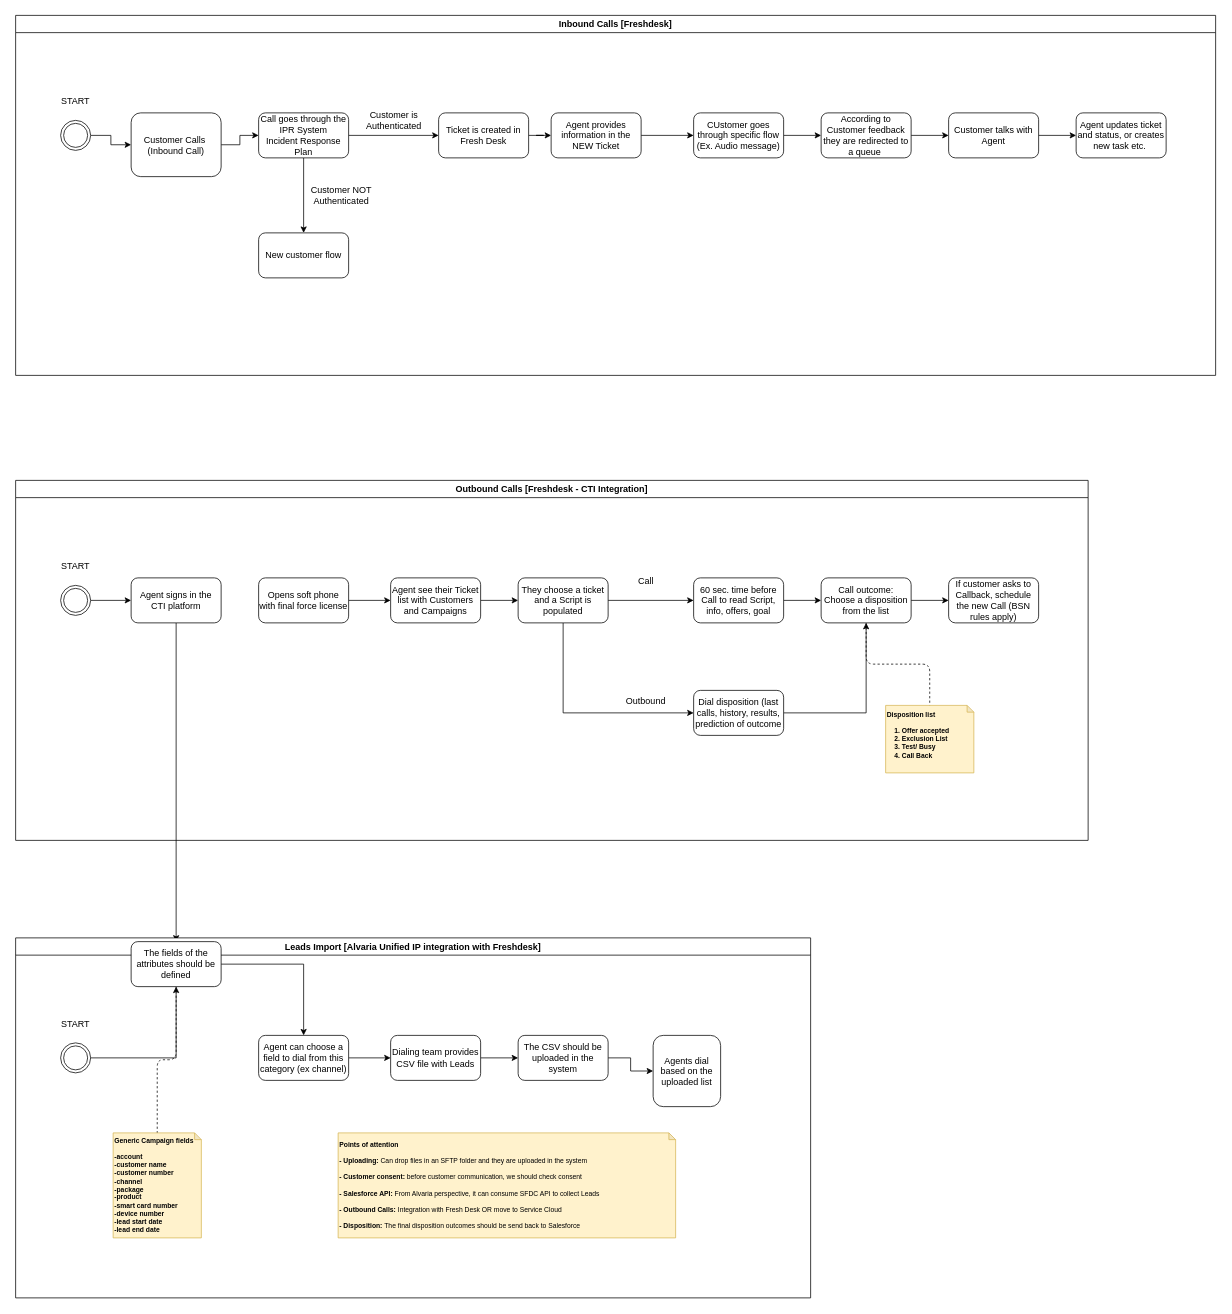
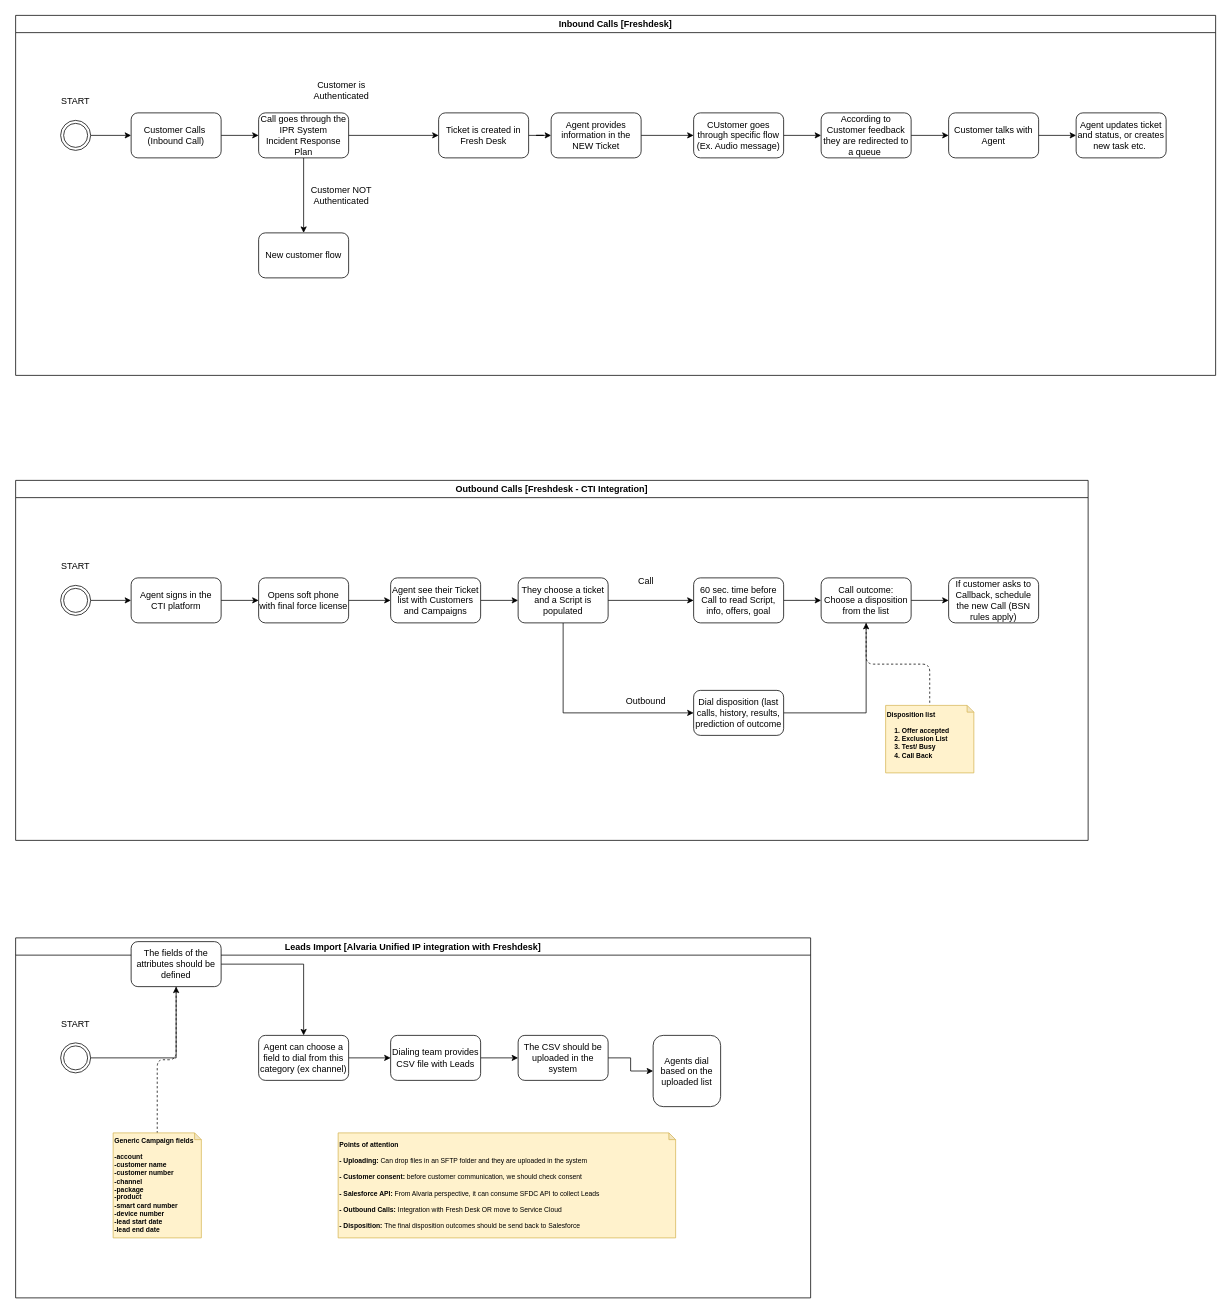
  <mxCell id="0" />
  <mxCell id="1" parent="0" />
  <mxCell id="2" value="Inbound Calls [Freshdesk]" style="swimlane;whiteSpace=wrap;html=1;align=center;" parent="1" vertex="1"><mxGeometry x="20" y="20" width="1600" height="480" as="geometry" /></mxCell>
  <mxCell id="3" style="edgeStyle=orthogonalEdgeStyle;rounded=0;orthogonalLoop=1;jettySize=auto;html=1;" parent="2" source="4" target="7" edge="1"><mxGeometry relative="1" as="geometry" /></mxCell>
- <mxCell id="4" value="Customer Calls&amp;nbsp;&lt;div&gt;(Inbound Call)&lt;/div&gt;" style="rounded=1;whiteSpace=wrap;html=1;" parent="2" vertex="1"><mxGeometry x="154" y="130" width="120" height="85" as="geometry" /></mxCell>
+ <mxCell id="4" value="Customer Calls&amp;nbsp;&lt;div&gt;(Inbound Call)&lt;/div&gt;" style="rounded=1;whiteSpace=wrap;html=1;" parent="2" vertex="1"><mxGeometry x="154" y="130" width="120" height="60" as="geometry" /></mxCell>
  <mxCell id="5" style="edgeStyle=orthogonalEdgeStyle;rounded=0;orthogonalLoop=1;jettySize=auto;html=1;" parent="2" source="7" target="9" edge="1"><mxGeometry relative="1" as="geometry" /></mxCell>
  <mxCell id="6" style="edgeStyle=orthogonalEdgeStyle;rounded=0;orthogonalLoop=1;jettySize=auto;html=1;" parent="2" source="7" target="12" edge="1"><mxGeometry relative="1" as="geometry" /></mxCell>
  <mxCell id="7" value="Call goes through the IPR System&lt;div&gt;Incident Response Plan&lt;/div&gt;" style="rounded=1;whiteSpace=wrap;html=1;" parent="2" vertex="1"><mxGeometry x="324" y="130" width="120" height="60" as="geometry" /></mxCell>
  <mxCell id="8" style="edgeStyle=orthogonalEdgeStyle;rounded=0;orthogonalLoop=1;jettySize=auto;html=1;" parent="2" source="9" target="11" edge="1"><mxGeometry relative="1" as="geometry" /></mxCell>
  <mxCell id="9" value="Ticket is created in Fresh Desk" style="rounded=1;whiteSpace=wrap;html=1;" parent="2" vertex="1"><mxGeometry x="564" y="130" width="120" height="60" as="geometry" /></mxCell>
  <mxCell id="10" style="edgeStyle=orthogonalEdgeStyle;rounded=0;orthogonalLoop=1;jettySize=auto;html=1;" parent="2" source="11" target="14" edge="1"><mxGeometry relative="1" as="geometry" /></mxCell>
  <mxCell id="11" value="Agent provides information in the NEW Ticket" style="rounded=1;whiteSpace=wrap;html=1;" parent="2" vertex="1"><mxGeometry x="714" y="130" width="120" height="60" as="geometry" /></mxCell>
  <mxCell id="12" value="New customer flow" style="rounded=1;whiteSpace=wrap;html=1;" parent="2" vertex="1"><mxGeometry x="324" y="290" width="120" height="60" as="geometry" /></mxCell>
  <mxCell id="13" style="edgeStyle=orthogonalEdgeStyle;rounded=0;orthogonalLoop=1;jettySize=auto;html=1;" parent="2" source="14" target="18" edge="1"><mxGeometry relative="1" as="geometry" /></mxCell>
  <mxCell id="14" value="CUstomer goes through specific flow (Ex. Audio message)" style="rounded=1;whiteSpace=wrap;html=1;" parent="2" vertex="1"><mxGeometry x="904" y="130" width="120" height="60" as="geometry" /></mxCell>
  <mxCell id="15" style="edgeStyle=orthogonalEdgeStyle;rounded=0;orthogonalLoop=1;jettySize=auto;html=1;" parent="2" source="16" target="19" edge="1"><mxGeometry relative="1" as="geometry" /></mxCell>
  <mxCell id="16" value="Customer talks with Agent" style="rounded=1;whiteSpace=wrap;html=1;" parent="2" vertex="1"><mxGeometry x="1244" y="130" width="120" height="60" as="geometry" /></mxCell>
  <mxCell id="17" style="edgeStyle=orthogonalEdgeStyle;rounded=0;orthogonalLoop=1;jettySize=auto;html=1;" parent="2" source="18" target="16" edge="1"><mxGeometry relative="1" as="geometry" /></mxCell>
  <mxCell id="18" value="According to Customer feedback they are redirected to a queue&amp;nbsp;" style="rounded=1;whiteSpace=wrap;html=1;" parent="2" vertex="1"><mxGeometry x="1074" y="130" width="120" height="60" as="geometry" /></mxCell>
  <mxCell id="19" value="Agent updates ticket and status, or creates new task etc.&amp;nbsp;" style="rounded=1;whiteSpace=wrap;html=1;" parent="2" vertex="1"><mxGeometry x="1414" y="130" width="120" height="60" as="geometry" /></mxCell>
- <mxCell id="20" value="Customer is&lt;div&gt;Authenticated&lt;/div&gt;" style="text;html=1;align=center;verticalAlign=middle;resizable=0;points=[];autosize=1;strokeColor=none;fillColor=none;" parent="2" vertex="1"><mxGeometry x="454" y="120" width="100" height="40" as="geometry" /></mxCell>
+ <mxCell id="20" value="Customer is&lt;div&gt;Authenticated&lt;/div&gt;" style="text;html=1;align=center;verticalAlign=middle;resizable=0;points=[];autosize=1;strokeColor=none;fillColor=none;" parent="2" vertex="1"><mxGeometry x="384" y="80" width="100" height="40" as="geometry" /></mxCell>
  <mxCell id="21" value="Customer NOT&lt;div&gt;Authenticated&lt;/div&gt;" style="text;html=1;align=center;verticalAlign=middle;resizable=0;points=[];autosize=1;strokeColor=none;fillColor=none;" parent="2" vertex="1"><mxGeometry x="384" y="220" width="100" height="40" as="geometry" /></mxCell>
  <mxCell id="22" style="edgeStyle=orthogonalEdgeStyle;rounded=0;orthogonalLoop=1;jettySize=auto;html=1;exitX=1;exitY=0.5;exitDx=0;exitDy=0;" parent="2" source="23" target="4" edge="1"><mxGeometry relative="1" as="geometry"><mxPoint x="140" y="160" as="targetPoint" /></mxGeometry></mxCell>
  <mxCell id="23" value="" style="ellipse;shape=doubleEllipse;whiteSpace=wrap;html=1;aspect=fixed;" parent="2" vertex="1"><mxGeometry x="60" y="140" width="40" height="40" as="geometry" /></mxCell>
  <mxCell id="24" value="START" style="text;html=1;align=center;verticalAlign=middle;whiteSpace=wrap;rounded=0;" parent="2" vertex="1"><mxGeometry x="50" y="100" width="60" height="30" as="geometry" /></mxCell>
  <mxCell id="25" value="Outbound Calls [Freshdesk - CTI Integration]" style="swimlane;whiteSpace=wrap;html=1;align=center;" parent="1" vertex="1"><mxGeometry x="20" y="640" width="1430" height="480" as="geometry" /></mxCell>
- <mxCell id="26" style="edgeStyle=orthogonalEdgeStyle;rounded=0;orthogonalLoop=1;jettySize=auto;html=1;" parent="25" source="27" target="52" edge="1"><mxGeometry relative="1" as="geometry" /></mxCell>
+ <mxCell id="26" style="edgeStyle=orthogonalEdgeStyle;rounded=0;orthogonalLoop=1;jettySize=auto;html=1;" parent="25" source="27" target="29" edge="1"><mxGeometry relative="1" as="geometry" /></mxCell>
  <mxCell id="27" value="Agent signs in the CTI platform" style="rounded=1;whiteSpace=wrap;html=1;" parent="25" vertex="1"><mxGeometry x="154" y="130" width="120" height="60" as="geometry" /></mxCell>
  <mxCell id="28" style="edgeStyle=orthogonalEdgeStyle;rounded=0;orthogonalLoop=1;jettySize=auto;html=1;" parent="25" source="29" target="31" edge="1"><mxGeometry relative="1" as="geometry" /></mxCell>
  <mxCell id="29" value="Opens soft phone with final force license" style="rounded=1;whiteSpace=wrap;html=1;" parent="25" vertex="1"><mxGeometry x="324" y="130" width="120" height="60" as="geometry" /></mxCell>
  <mxCell id="30" style="edgeStyle=orthogonalEdgeStyle;rounded=0;orthogonalLoop=1;jettySize=auto;html=1;" parent="25" source="31" target="34" edge="1"><mxGeometry relative="1" as="geometry" /></mxCell>
  <mxCell id="31" value="Agent see their Ticket list with Customers and Campaigns" style="rounded=1;whiteSpace=wrap;html=1;" parent="25" vertex="1"><mxGeometry x="500" y="130" width="120" height="60" as="geometry" /></mxCell>
  <mxCell id="32" style="edgeStyle=orthogonalEdgeStyle;rounded=0;orthogonalLoop=1;jettySize=auto;html=1;" parent="25" source="34" target="38" edge="1"><mxGeometry relative="1" as="geometry"><mxPoint x="840" y="160" as="targetPoint" /></mxGeometry></mxCell>
  <mxCell id="33" style="edgeStyle=orthogonalEdgeStyle;rounded=0;orthogonalLoop=1;jettySize=auto;html=1;" parent="25" source="34" target="36" edge="1"><mxGeometry relative="1" as="geometry"><Array as="points"><mxPoint x="730" y="310" /></Array></mxGeometry></mxCell>
  <mxCell id="34" value="They choose a ticket and a Script is populated" style="rounded=1;whiteSpace=wrap;html=1;" parent="25" vertex="1"><mxGeometry x="670" y="130" width="120" height="60" as="geometry" /></mxCell>
  <mxCell id="35" style="edgeStyle=orthogonalEdgeStyle;rounded=0;orthogonalLoop=1;jettySize=auto;html=1;" parent="25" source="36" target="42" edge="1"><mxGeometry relative="1" as="geometry" /></mxCell>
  <mxCell id="36" value="Dial disposition (last calls, history, results, prediction of outcome" style="rounded=1;whiteSpace=wrap;html=1;" parent="25" vertex="1"><mxGeometry x="904" y="280" width="120" height="60" as="geometry" /></mxCell>
  <mxCell id="37" style="edgeStyle=orthogonalEdgeStyle;rounded=0;orthogonalLoop=1;jettySize=auto;html=1;" parent="25" source="38" target="42" edge="1"><mxGeometry relative="1" as="geometry" /></mxCell>
  <mxCell id="38" value="60 sec. time before Call to read Script, info, offers, goal" style="rounded=1;whiteSpace=wrap;html=1;" parent="25" vertex="1"><mxGeometry x="904" y="130" width="120" height="60" as="geometry" /></mxCell>
  <mxCell id="39" value="If customer asks to Callback, schedule the new Call (BSN rules apply)" style="rounded=1;whiteSpace=wrap;html=1;" parent="25" vertex="1"><mxGeometry x="1244" y="130" width="120" height="60" as="geometry" /></mxCell>
  <mxCell id="40" style="edgeStyle=orthogonalEdgeStyle;rounded=0;orthogonalLoop=1;jettySize=auto;html=1;" parent="25" source="42" target="39" edge="1"><mxGeometry relative="1" as="geometry" /></mxCell>
  <mxCell id="41" style="edgeStyle=orthogonalEdgeStyle;rounded=1;orthogonalLoop=1;jettySize=auto;html=1;dashed=1;endArrow=none;endFill=0;curved=0;" parent="25" source="42" target="48" edge="1"><mxGeometry relative="1" as="geometry" /></mxCell>
  <mxCell id="42" value="Call outcome: Choose a disposition from the list" style="rounded=1;whiteSpace=wrap;html=1;" parent="25" vertex="1"><mxGeometry x="1074" y="130" width="120" height="60" as="geometry" /></mxCell>
  <mxCell id="43" value="Call" style="text;html=1;align=center;verticalAlign=middle;resizable=0;points=[];autosize=1;strokeColor=none;fillColor=none;" parent="25" vertex="1"><mxGeometry x="805" y="120" width="70" height="30" as="geometry" /></mxCell>
  <mxCell id="44" value="Outbound" style="text;html=1;align=center;verticalAlign=middle;resizable=0;points=[];autosize=1;strokeColor=none;fillColor=none;" parent="25" vertex="1"><mxGeometry x="800" y="280" width="80" height="30" as="geometry" /></mxCell>
  <mxCell id="45" style="edgeStyle=orthogonalEdgeStyle;rounded=0;orthogonalLoop=1;jettySize=auto;html=1;exitX=1;exitY=0.5;exitDx=0;exitDy=0;" parent="25" source="46" target="27" edge="1"><mxGeometry relative="1" as="geometry"><mxPoint x="140" y="160" as="targetPoint" /></mxGeometry></mxCell>
  <mxCell id="46" value="" style="ellipse;shape=doubleEllipse;whiteSpace=wrap;html=1;aspect=fixed;" parent="25" vertex="1"><mxGeometry x="60" y="140" width="40" height="40" as="geometry" /></mxCell>
  <mxCell id="47" value="START" style="text;html=1;align=center;verticalAlign=middle;whiteSpace=wrap;rounded=0;" parent="25" vertex="1"><mxGeometry x="50" y="100" width="60" height="30" as="geometry" /></mxCell>
  <mxCell id="48" value="&lt;div&gt;&lt;div&gt;&lt;b&gt;Disposition list&lt;/b&gt;&lt;/div&gt;&lt;div&gt;&lt;b&gt;&lt;br&gt;&lt;/b&gt;&lt;/div&gt;&lt;div&gt;&lt;b&gt;&amp;nbsp; &amp;nbsp; 1. Offer accepted&lt;/b&gt;&lt;/div&gt;&lt;div&gt;&lt;b&gt;&amp;nbsp; &amp;nbsp; 2. Exclusion List&lt;/b&gt;&lt;/div&gt;&lt;div&gt;&lt;b&gt;&amp;nbsp; &amp;nbsp; 3. Test/ Busy&lt;/b&gt;&lt;/div&gt;&lt;div&gt;&lt;b&gt;&amp;nbsp; &amp;nbsp; 4. Call Back&lt;/b&gt;&lt;/div&gt;&lt;/div&gt;&lt;div&gt;&lt;br&gt;&lt;/div&gt;" style="shape=note;whiteSpace=wrap;html=1;backgroundOutline=1;darkOpacity=0.05;size=9;fillColor=#fff2cc;strokeColor=#d6b656;fontSize=9;align=left;" parent="25" vertex="1"><mxGeometry x="1160" y="300" width="117.63" height="90" as="geometry" /></mxCell>
  <mxCell id="49" value="Leads Import [Alvaria Unified IP integration with Freshdesk]" style="swimlane;whiteSpace=wrap;html=1;align=center;" parent="1" vertex="1"><mxGeometry x="20" y="1250" width="1060" height="480" as="geometry" /></mxCell>
  <mxCell id="50" style="edgeStyle=orthogonalEdgeStyle;rounded=0;orthogonalLoop=1;jettySize=auto;html=1;" parent="49" source="52" target="54" edge="1"><mxGeometry relative="1" as="geometry" /></mxCell>
  <mxCell id="51" style="edgeStyle=orthogonalEdgeStyle;rounded=1;orthogonalLoop=1;jettySize=auto;html=1;dashed=1;endArrow=none;endFill=0;curved=0;" parent="49" source="52" target="63" edge="1"><mxGeometry relative="1" as="geometry" /></mxCell>
  <mxCell id="52" value="The fields of the attributes should be defined" style="rounded=1;whiteSpace=wrap;html=1;" parent="49" vertex="1"><mxGeometry x="154" y="5" width="120" height="60" as="geometry" /></mxCell>
  <mxCell id="53" style="edgeStyle=orthogonalEdgeStyle;rounded=0;orthogonalLoop=1;jettySize=auto;html=1;" parent="49" source="54" target="56" edge="1"><mxGeometry relative="1" as="geometry" /></mxCell>
  <mxCell id="54" value="Agent can choose a field to dial from this category (ex channel)" style="rounded=1;whiteSpace=wrap;html=1;" parent="49" vertex="1"><mxGeometry x="324" y="130" width="120" height="60" as="geometry" /></mxCell>
  <mxCell id="55" style="edgeStyle=orthogonalEdgeStyle;rounded=0;orthogonalLoop=1;jettySize=auto;html=1;" parent="49" source="56" target="58" edge="1"><mxGeometry relative="1" as="geometry" /></mxCell>
  <mxCell id="56" value="Dialing team provides CSV file with Leads" style="rounded=1;whiteSpace=wrap;html=1;" parent="49" vertex="1"><mxGeometry x="500" y="130" width="120" height="60" as="geometry" /></mxCell>
  <mxCell id="57" style="edgeStyle=orthogonalEdgeStyle;rounded=0;orthogonalLoop=1;jettySize=auto;html=1;" parent="49" source="58" target="59" edge="1"><mxGeometry relative="1" as="geometry"><mxPoint x="840" y="160" as="targetPoint" /></mxGeometry></mxCell>
  <mxCell id="58" value="The CSV should be uploaded in the system" style="rounded=1;whiteSpace=wrap;html=1;" parent="49" vertex="1"><mxGeometry x="670" y="130" width="120" height="60" as="geometry" /></mxCell>
  <mxCell id="59" value="Agents dial based on the uploaded list" style="rounded=1;whiteSpace=wrap;html=1;" parent="49" vertex="1"><mxGeometry x="850" y="130" width="90" height="95" as="geometry" /></mxCell>
  <mxCell id="60" style="edgeStyle=orthogonalEdgeStyle;rounded=0;orthogonalLoop=1;jettySize=auto;html=1;exitX=1;exitY=0.5;exitDx=0;exitDy=0;" parent="49" source="61" target="52" edge="1"><mxGeometry relative="1" as="geometry"><mxPoint x="140" y="160" as="targetPoint" /></mxGeometry></mxCell>
  <mxCell id="61" value="" style="ellipse;shape=doubleEllipse;whiteSpace=wrap;html=1;aspect=fixed;" parent="49" vertex="1"><mxGeometry x="60" y="140" width="40" height="40" as="geometry" /></mxCell>
  <mxCell id="62" value="START" style="text;html=1;align=center;verticalAlign=middle;whiteSpace=wrap;rounded=0;" parent="49" vertex="1"><mxGeometry x="50" y="100" width="60" height="30" as="geometry" /></mxCell>
  <mxCell id="63" value="&lt;div&gt;&lt;b&gt;Generic Campaign fields&lt;/b&gt;&lt;/div&gt;&lt;div&gt;&lt;b&gt;&lt;br&gt;&lt;/b&gt;&lt;/div&gt;&lt;div&gt;&lt;b&gt;-account&lt;/b&gt;&lt;/div&gt;&lt;div&gt;&lt;b&gt;-customer name&lt;/b&gt;&lt;/div&gt;&lt;div&gt;&lt;b&gt;-customer number&lt;/b&gt;&lt;/div&gt;&lt;div&gt;&lt;b&gt;-channel&lt;/b&gt;&lt;/div&gt;&lt;div&gt;&lt;b&gt;-package&lt;/b&gt;&lt;/div&gt;&lt;div&gt;&lt;b&gt;-product&lt;/b&gt;&lt;/div&gt;&lt;div&gt;&lt;b&gt;-smart card number&lt;/b&gt;&lt;/div&gt;&lt;div&gt;&lt;b&gt;-device number&lt;/b&gt;&lt;/div&gt;&lt;div&gt;&lt;b&gt;-lead start date&lt;/b&gt;&lt;/div&gt;&lt;div&gt;&lt;b&gt;-lead end date&lt;/b&gt;&lt;br&gt;&lt;/div&gt;" style="shape=note;whiteSpace=wrap;html=1;backgroundOutline=1;darkOpacity=0.05;size=9;fillColor=#fff2cc;strokeColor=#d6b656;fontSize=9;align=left;" parent="49" vertex="1"><mxGeometry x="130" y="260" width="117.63" height="140" as="geometry" /></mxCell>
  <mxCell id="64" value="&lt;div&gt;&lt;b&gt;Points of attention&amp;nbsp;&lt;/b&gt;&lt;/div&gt;&lt;div&gt;&lt;b&gt;&lt;br&gt;&lt;/b&gt;&lt;/div&gt;&lt;div&gt;&lt;b&gt;- Uploading:&amp;nbsp;&lt;/b&gt;Can drop files in an SFTP folder and they are uploaded in the system&lt;/div&gt;&lt;div&gt;&lt;br&gt;&lt;/div&gt;&lt;div&gt;&lt;b&gt;- Customer consent:&amp;nbsp;&lt;/b&gt;before customer communication, we should check consent&amp;nbsp;&lt;/div&gt;&lt;div&gt;&lt;br&gt;&lt;/div&gt;&lt;div&gt;&lt;b&gt;- Salesforce API:&amp;nbsp;&lt;/b&gt;From Alvaria perspective, it can consume SFDC API to collect Leads&amp;nbsp;&lt;/div&gt;&lt;div&gt;&lt;br&gt;&lt;/div&gt;&lt;div&gt;&lt;b&gt;- Outbound Calls:&amp;nbsp;&lt;/b&gt;Integration with Fresh Desk OR move to Service Cloud&lt;/div&gt;&lt;div&gt;&lt;br&gt;&lt;/div&gt;&lt;div&gt;&lt;b&gt;- Disposition:&amp;nbsp;&lt;/b&gt;The final disposition outcomes should be send back to Salesforce &amp;nbsp; &amp;nbsp;&lt;/div&gt;" style="shape=note;whiteSpace=wrap;html=1;backgroundOutline=1;darkOpacity=0.05;size=9;fillColor=#fff2cc;strokeColor=#d6b656;fontSize=9;align=left;" parent="49" vertex="1"><mxGeometry x="430" y="260" width="450" height="140" as="geometry" /></mxCell>
